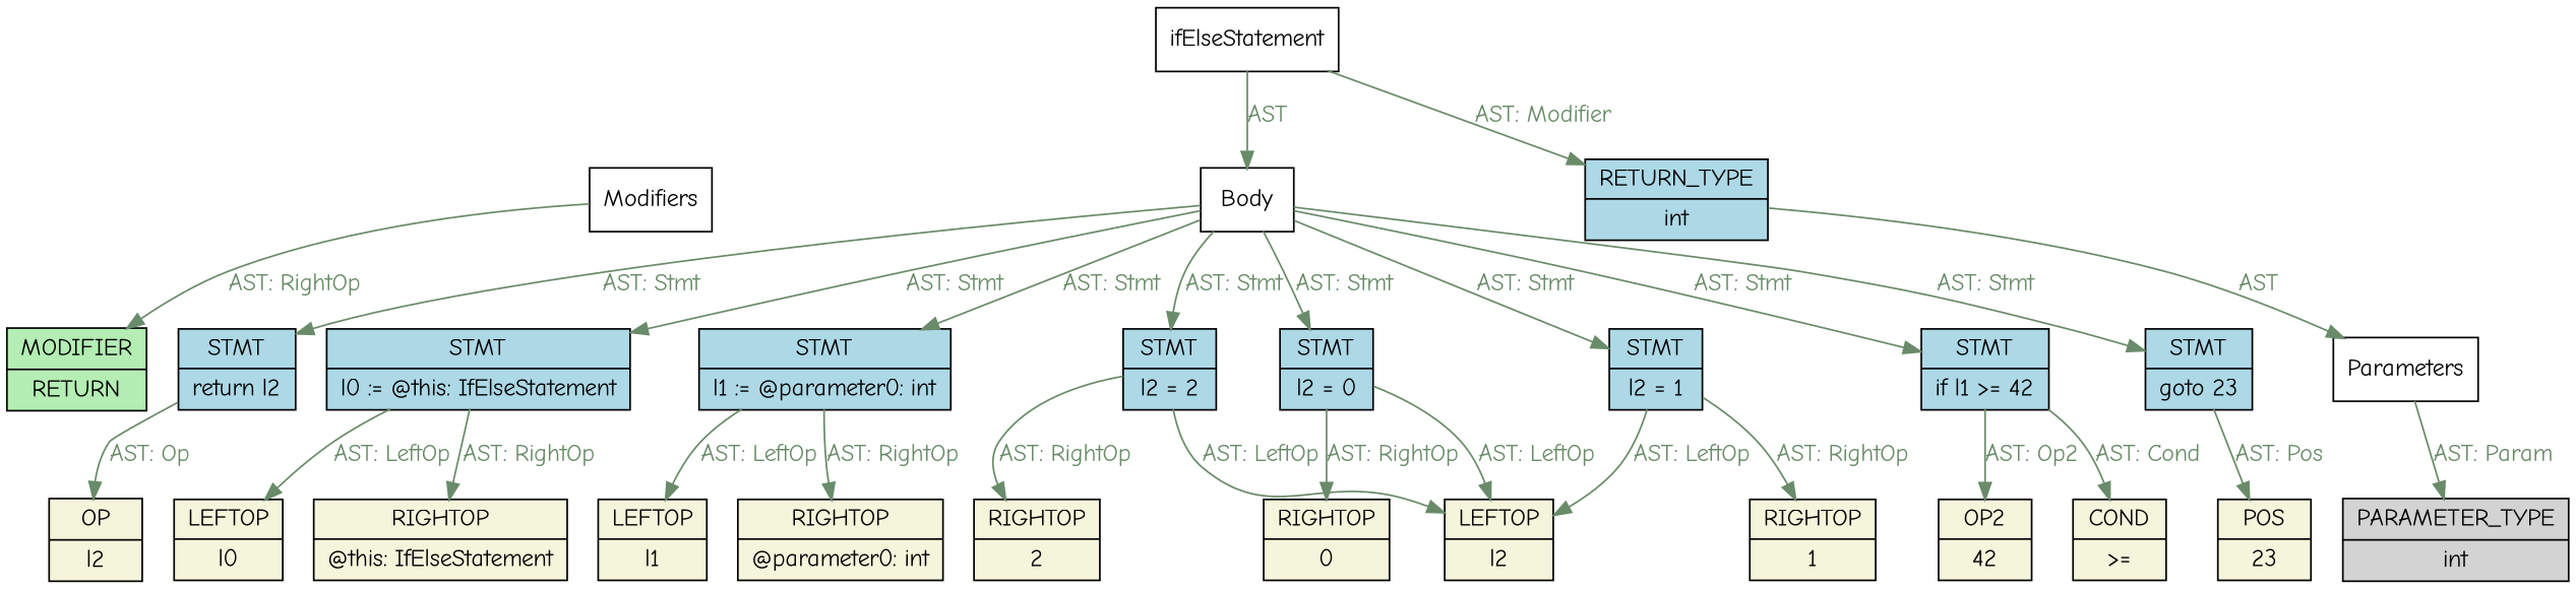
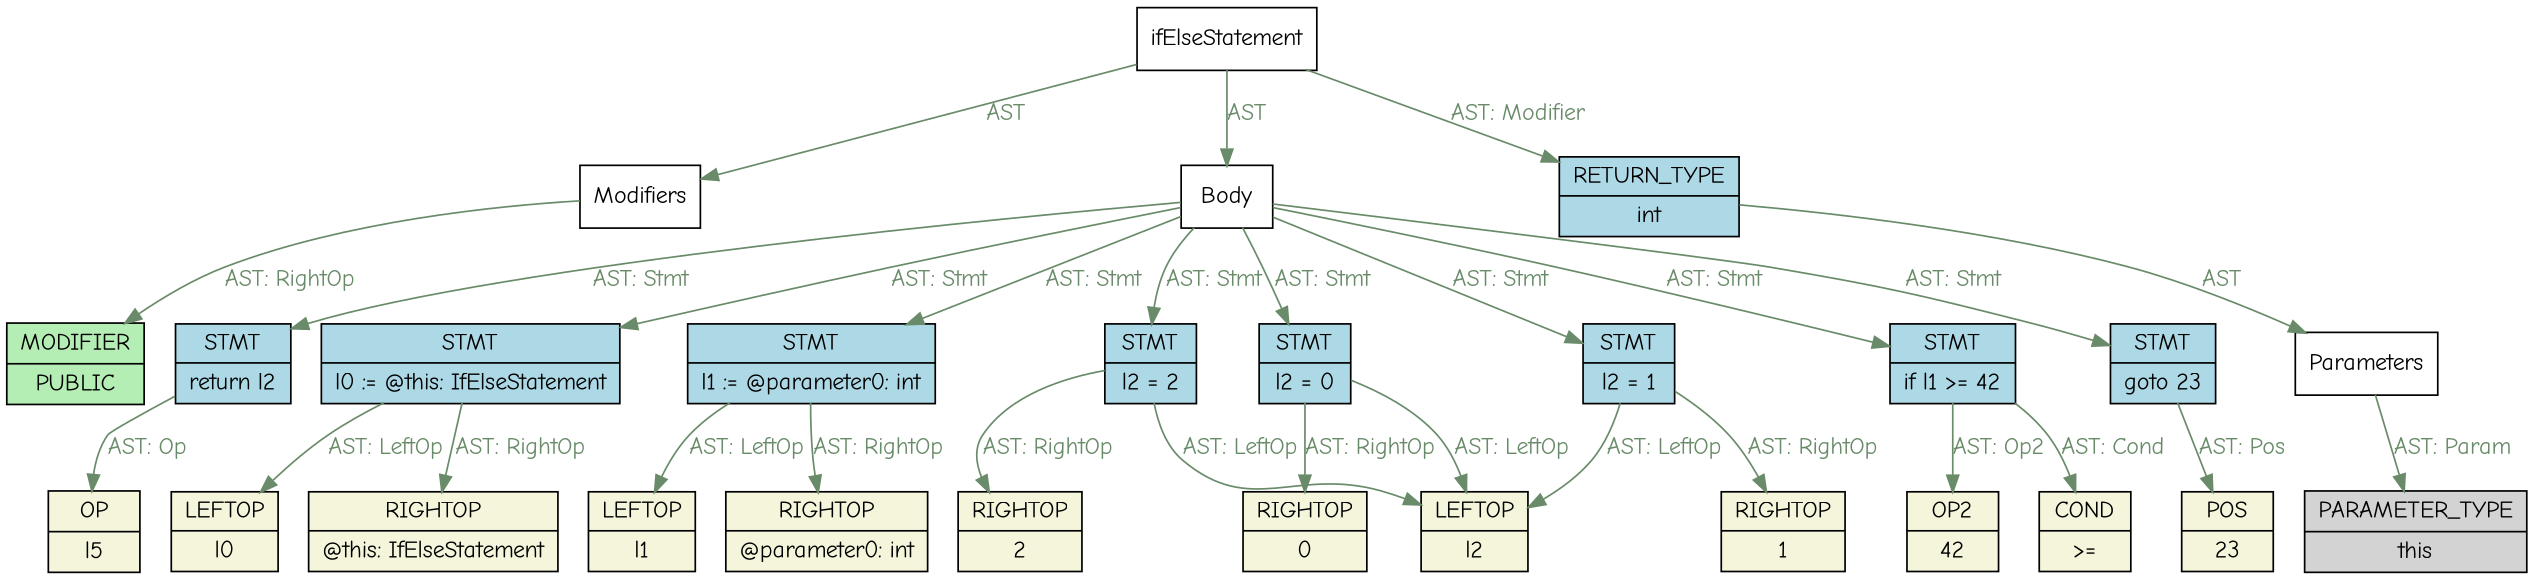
  digraph {
    fontname="Comic Neue"
    rankdir=TB
    node [fillcolor=beige fontname="Comic Neue" shape=record style=filled]
    edge [color=darkseagreen4 fontcolor=darkseagreen4 fontname="Comic Neue" style=filled]
    n1 [fillcolor=white label=ifElseStatement]
    n2 [fillcolor=white label=Modifiers]
    n3 [fillcolor=white label=Body]
    n4 [fillcolor=lightblue label="{<f0> RETURN_TYPE | <f1> int}"]
-   n5 [fillcolor=darkseagreen2 label="{<f0> MODIFIER | <f1> RETURN}"]
+   n5 [fillcolor=darkseagreen2 label="{<f0> MODIFIER | <f1> PUBLIC}"]
    n6 [fillcolor=white label=Parameters]
-   n7 [fillcolor=lightgray label="{<f0> PARAMETER_TYPE | <f1> int}"]
+   n7 [fillcolor=lightgray label="{<f0> PARAMETER_TYPE | <f1> this}"]
    n8 [fillcolor=lightblue label="{<f0> STMT | <f1> l0 := @this: IfElseStatement}"]
    n9 [fillcolor=lightblue label="{<f0> STMT | <f1> l1 := @parameter0: int}"]
    n10 [fillcolor=lightblue label="{<f0> STMT | <f1> l2 = 0}"]
    n11 [fillcolor=lightblue label="{<f0> STMT | <f1> if l1 &gt;= 42}"]
    n12 [fillcolor=lightblue label="{<f0> STMT | <f1> l2 = 1}"]
    n13 [fillcolor=lightblue label="{<f0> STMT | <f1> goto 23}"]
    n14 [fillcolor=lightblue label="{<f0> STMT | <f1> l2 = 2}"]
    n15 [fillcolor=lightblue label="{<f0> STMT | <f1> return l2}"]
    n16 [label="{<f0> LEFTOP | <f1> l0}"]
    n17 [label="{<f0> RIGHTOP | <f1> @this: IfElseStatement}"]
    n18 [label="{<f0> LEFTOP | <f1> l1}"]
    n19 [label="{<f0> RIGHTOP | <f1> @parameter0: int}"]
    n20 [label="{<f0> LEFTOP | <f1> l2}"]
    n21 [label="{<f0> RIGHTOP | <f1> 0}"]
    n22 [label="{<f0> COND | <f1>  &gt;= }"]
    n23 [label="{<f0> OP2 | <f1> 42}"]
    n24 [label="{<f0> RIGHTOP | <f1> 1}"]
    n25 [label="{<f0> POS | <f1> 23}"]
    n26 [label="{<f0> RIGHTOP | <f1> 2}"]
-   n27 [label="{<f0> OP | <f1> l2}"]
+   n27 [label="{<f0> OP | <f1> l5}"]
+   n1 -> n2 [label=AST]
    n1 -> n3 [label=AST]
    n1 -> n4 [label="AST: Modifier"]
    n2 -> n5 [label="AST: RightOp"]
    n3 -> n8 [label="AST: Stmt"]
    n3 -> n9 [label="AST: Stmt"]
    n3 -> n10 [label="AST: Stmt"]
    n3 -> n11 [label="AST: Stmt"]
    n3 -> n12 [label="AST: Stmt"]
    n3 -> n13 [label="AST: Stmt"]
    n3 -> n14 [label="AST: Stmt"]
    n3 -> n15 [label="AST: Stmt"]
    n4 -> n6 [label=AST]
    n6 -> n7 [label="AST: Param"]
    n8 -> n16 [label="AST: LeftOp"]
    n8 -> n17 [label="AST: RightOp"]
    n9 -> n18 [label="AST: LeftOp"]
    n9 -> n19 [label="AST: RightOp"]
    n10 -> n20 [label="AST: LeftOp"]
    n10 -> n21 [label="AST: RightOp"]
    n11 -> n22 [label="AST: Cond"]
    n11 -> n23 [label="AST: Op2"]
    n12 -> n20 [label="AST: LeftOp"]
    n12 -> n24 [label="AST: RightOp"]
    n13 -> n25 [label="AST: Pos"]
    n14 -> n20 [label="AST: LeftOp"]
    n14 -> n26 [label="AST: RightOp"]
    n15 -> n27 [label="AST: Op"]
  }
